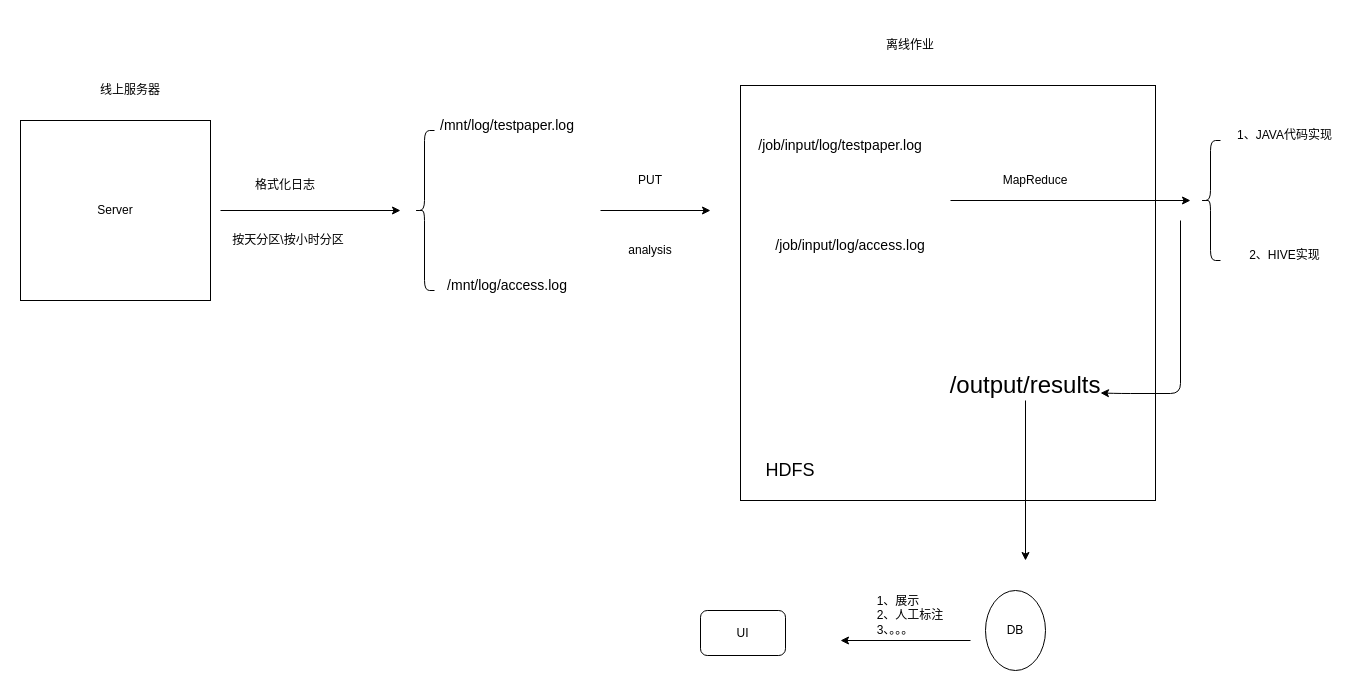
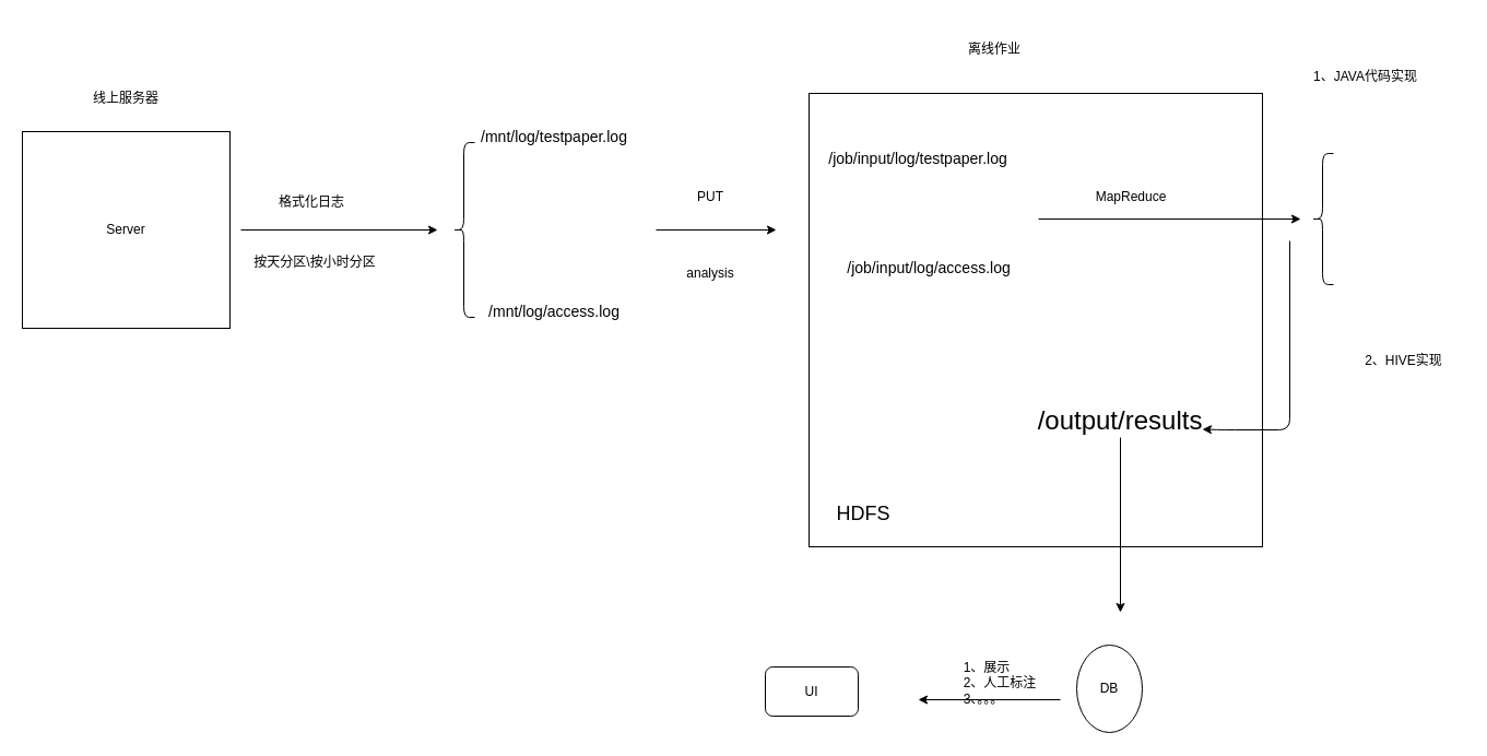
  <mxCell id="0" />
  <mxCell id="1" parent="0" />
  <mxCell id="2" value="Server" style="rounded=0;whiteSpace=wrap;html=1;" vertex="1" parent="1"><mxGeometry x="20" y="120" width="190" height="180" as="geometry" /></mxCell>
- <mxCell id="3" value="线上服务器" style="text;html=1;strokeColor=none;fillColor=none;align=center;verticalAlign=middle;whiteSpace=wrap;rounded=0;" vertex="1" parent="1"><mxGeometry x="80" y="70" width="100" height="40" as="geometry" /></mxCell>
+ <mxCell id="3" value="线上服务器" style="text;html=1;strokeColor=none;fillColor=none;align=center;verticalAlign=middle;whiteSpace=wrap;rounded=0;" vertex="1" parent="1"><mxGeometry x="65" y="70" width="100" height="40" as="geometry" /></mxCell>
  <mxCell id="4" value="" style="endArrow=classic;html=1;" edge="1" parent="1"><mxGeometry width="50" height="50" relative="1" as="geometry"><mxPoint x="220" y="210" as="sourcePoint" /><mxPoint x="400" y="210" as="targetPoint" /></mxGeometry></mxCell>
  <mxCell id="5" value="" style="shape=curlyBracket;whiteSpace=wrap;html=1;rounded=1;" vertex="1" parent="1"><mxGeometry x="414" y="130" width="20" height="160" as="geometry" /></mxCell>
  <mxCell id="6" value="格式化日志" style="text;html=1;strokeColor=none;fillColor=none;align=center;verticalAlign=middle;whiteSpace=wrap;rounded=0;" vertex="1" parent="1"><mxGeometry x="250" y="170" width="70" height="30" as="geometry" /></mxCell>
  <mxCell id="7" value="按天分区\按小时分区" style="text;html=1;strokeColor=none;fillColor=none;align=center;verticalAlign=middle;whiteSpace=wrap;rounded=0;" vertex="1" parent="1"><mxGeometry x="210" y="220" width="156" height="40" as="geometry" /></mxCell>
  <mxCell id="8" value="&lt;font style=&quot;font-size: 14px&quot;&gt;/mnt/log/testpaper.log&lt;/font&gt;" style="text;html=1;strokeColor=none;fillColor=none;align=center;verticalAlign=middle;whiteSpace=wrap;rounded=0;" vertex="1" parent="1"><mxGeometry x="434" y="110" width="146" height="30" as="geometry" /></mxCell>
  <mxCell id="9" value="&lt;font style=&quot;font-size: 14px&quot;&gt;/mnt/log/access.log&lt;/font&gt;" style="text;html=1;strokeColor=none;fillColor=none;align=center;verticalAlign=middle;whiteSpace=wrap;rounded=0;" vertex="1" parent="1"><mxGeometry x="434" y="270" width="146" height="30" as="geometry" /></mxCell>
  <mxCell id="10" value="" style="whiteSpace=wrap;html=1;aspect=fixed;" vertex="1" parent="1"><mxGeometry x="740" y="85" width="415" height="415" as="geometry" /></mxCell>
  <mxCell id="11" value="离线作业" style="text;html=1;strokeColor=none;fillColor=none;align=center;verticalAlign=middle;whiteSpace=wrap;rounded=0;" vertex="1" parent="1"><mxGeometry x="860" y="20" width="100" height="50" as="geometry" /></mxCell>
  <mxCell id="12" value="&lt;font style=&quot;font-size: 18px&quot;&gt;HDFS&lt;/font&gt;" style="text;html=1;strokeColor=none;fillColor=none;align=center;verticalAlign=middle;whiteSpace=wrap;rounded=0;" vertex="1" parent="1"><mxGeometry x="770" y="460" width="40" height="20" as="geometry" /></mxCell>
  <mxCell id="13" value="&lt;font style=&quot;font-size: 14px&quot;&gt;/job/input/log/testpaper.log&lt;/font&gt;" style="text;html=1;strokeColor=none;fillColor=none;align=center;verticalAlign=middle;whiteSpace=wrap;rounded=0;" vertex="1" parent="1"><mxGeometry x="790" y="120" width="100" height="50" as="geometry" /></mxCell>
  <mxCell id="14" value="&lt;font style=&quot;font-size: 14px&quot;&gt;/job/input/log/access.log&lt;/font&gt;" style="text;html=1;strokeColor=none;fillColor=none;align=center;verticalAlign=middle;whiteSpace=wrap;rounded=0;" vertex="1" parent="1"><mxGeometry x="800" y="220" width="100" height="50" as="geometry" /></mxCell>
  <mxCell id="15" value="" style="endArrow=classic;html=1;" edge="1" parent="1"><mxGeometry width="50" height="50" relative="1" as="geometry"><mxPoint x="600" y="210" as="sourcePoint" /><mxPoint x="710" y="210" as="targetPoint" /></mxGeometry></mxCell>
  <mxCell id="16" value="PUT" style="text;html=1;strokeColor=none;fillColor=none;align=center;verticalAlign=middle;whiteSpace=wrap;rounded=0;" vertex="1" parent="1"><mxGeometry x="630" y="170" width="40" height="20" as="geometry" /></mxCell>
  <mxCell id="17" value="" style="endArrow=classic;html=1;" edge="1" parent="1"><mxGeometry width="50" height="50" relative="1" as="geometry"><mxPoint x="950" y="200" as="sourcePoint" /><mxPoint x="1190" y="200" as="targetPoint" /></mxGeometry></mxCell>
  <mxCell id="18" value="MapReduce" style="text;html=1;strokeColor=none;fillColor=none;align=center;verticalAlign=middle;whiteSpace=wrap;rounded=0;" vertex="1" parent="1"><mxGeometry x="980" y="160" width="110" height="40" as="geometry" /></mxCell>
  <mxCell id="19" value="" style="shape=curlyBracket;whiteSpace=wrap;html=1;rounded=1;" vertex="1" parent="1"><mxGeometry x="1200" y="140" width="20" height="120" as="geometry" /></mxCell>
- <mxCell id="20" value="1、JAVA代码实现" style="text;html=1;strokeColor=none;fillColor=none;align=center;verticalAlign=middle;whiteSpace=wrap;rounded=0;" vertex="1" parent="1"><mxGeometry x="1230" y="110" width="109" height="50" as="geometry" /></mxCell>
- <mxCell id="21" value="2、HIVE实现" style="text;html=1;strokeColor=none;fillColor=none;align=center;verticalAlign=middle;whiteSpace=wrap;rounded=0;" vertex="1" parent="1"><mxGeometry x="1230" y="230" width="109" height="50" as="geometry" /></mxCell>
+ <mxCell id="20" value="1、JAVA代码实现" style="text;html=1;strokeColor=none;fillColor=none;align=center;verticalAlign=middle;whiteSpace=wrap;rounded=0;" vertex="1" parent="1"><mxGeometry x="1195" y="45" width="109" height="50" as="geometry" /></mxCell>
+ <mxCell id="21" value="2、HIVE实现" style="text;html=1;strokeColor=none;fillColor=none;align=center;verticalAlign=middle;whiteSpace=wrap;rounded=0;" vertex="1" parent="1"><mxGeometry x="1230" y="305" width="109" height="50" as="geometry" /></mxCell>
  <mxCell id="22" value="" style="endArrow=classic;html=1;edgeStyle=orthogonalEdgeStyle;entryX=1;entryY=0.75;entryDx=0;entryDy=0;" edge="1" parent="1" target="23"><mxGeometry width="50" height="50" relative="1" as="geometry"><mxPoint x="1180" y="220" as="sourcePoint" /><mxPoint x="1180" y="320" as="targetPoint" /><Array as="points"><mxPoint x="1180" y="393" /><mxPoint x="1120" y="393" /></Array></mxGeometry></mxCell>
  <mxCell id="23" value="&lt;font style=&quot;font-size: 24px&quot;&gt;/output/results&lt;/font&gt;" style="text;html=1;strokeColor=none;fillColor=none;align=center;verticalAlign=middle;whiteSpace=wrap;rounded=0;" vertex="1" parent="1"><mxGeometry x="950" y="370" width="150" height="30" as="geometry" /></mxCell>
  <mxCell id="24" value="" style="endArrow=classic;html=1;exitX=0.5;exitY=1;exitDx=0;exitDy=0;" edge="1" parent="1" source="23"><mxGeometry width="50" height="50" relative="1" as="geometry"><mxPoint x="1070" y="620" as="sourcePoint" /><mxPoint x="1025" y="560" as="targetPoint" /></mxGeometry></mxCell>
  <mxCell id="25" value="DB" style="ellipse;whiteSpace=wrap;html=1;aspect=fixed;" vertex="1" parent="1"><mxGeometry x="985" y="590" width="60" height="80" as="geometry" /></mxCell>
  <mxCell id="26" value="" style="endArrow=classic;html=1;" edge="1" parent="1"><mxGeometry width="50" height="50" relative="1" as="geometry"><mxPoint x="970" y="640" as="sourcePoint" /><mxPoint x="840" y="640" as="targetPoint" /></mxGeometry></mxCell>
  <mxCell id="27" value="UI" style="rounded=1;whiteSpace=wrap;html=1;" vertex="1" parent="1"><mxGeometry x="700" y="610" width="85" height="45" as="geometry" /></mxCell>
- <mxCell id="28" value="&lt;div style=&quot;text-align: left&quot;&gt;&lt;span&gt;1、展示&lt;/span&gt;&lt;/div&gt;&lt;div style=&quot;text-align: left&quot;&gt;&lt;span&gt;2、人工标注&lt;/span&gt;&lt;/div&gt;&lt;div style=&quot;text-align: left&quot;&gt;&lt;span&gt;3、。。。&lt;/span&gt;&lt;/div&gt;" style="text;html=1;strokeColor=none;fillColor=none;align=center;verticalAlign=middle;whiteSpace=wrap;rounded=0;" vertex="1" parent="1"><mxGeometry x="870" y="600" width="80" height="30" as="geometry" /></mxCell>
+ <mxCell id="28" value="&lt;div style=&quot;text-align: left&quot;&gt;&lt;span&gt;1、展示&lt;/span&gt;&lt;/div&gt;&lt;div style=&quot;text-align: left&quot;&gt;&lt;span&gt;2、人工标注&lt;/span&gt;&lt;/div&gt;&lt;div style=&quot;text-align: left&quot;&gt;&lt;span&gt;3、。。。&lt;/span&gt;&lt;/div&gt;" style="text;html=1;strokeColor=none;fillColor=none;align=center;verticalAlign=middle;whiteSpace=wrap;rounded=0;" vertex="1" parent="1"><mxGeometry x="875" y="610" width="80" height="30" as="geometry" /></mxCell>
  <mxCell id="29" value="analysis" style="text;html=1;strokeColor=none;fillColor=none;align=center;verticalAlign=middle;whiteSpace=wrap;rounded=0;" vertex="1" parent="1"><mxGeometry x="630" y="240" width="40" height="20" as="geometry" /></mxCell>
